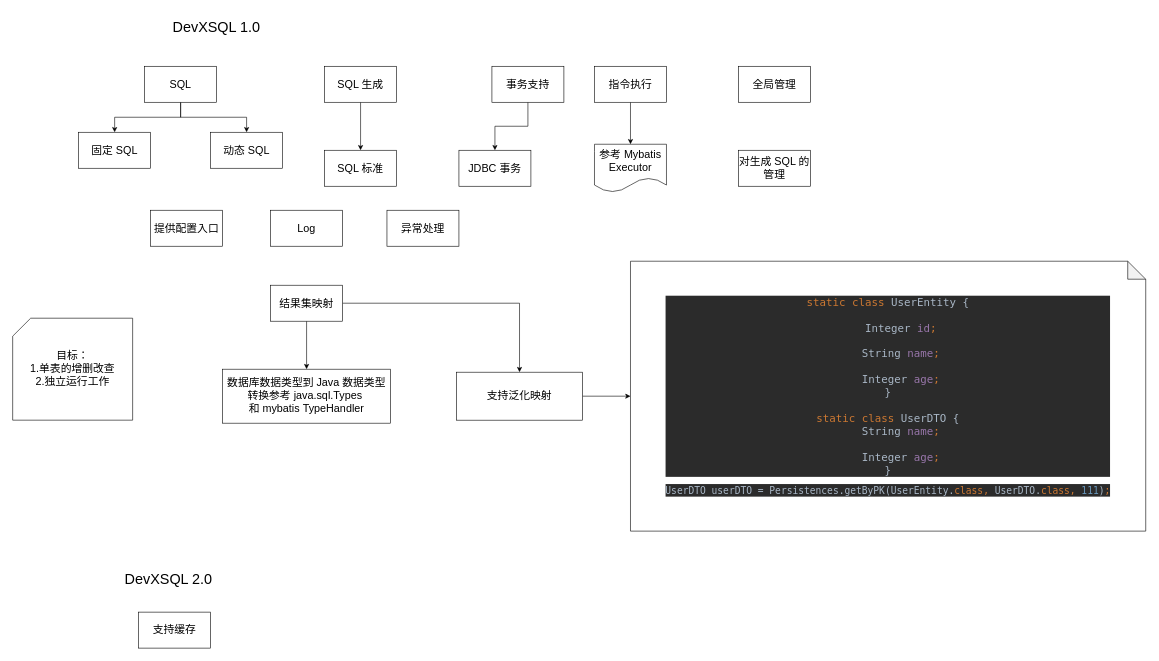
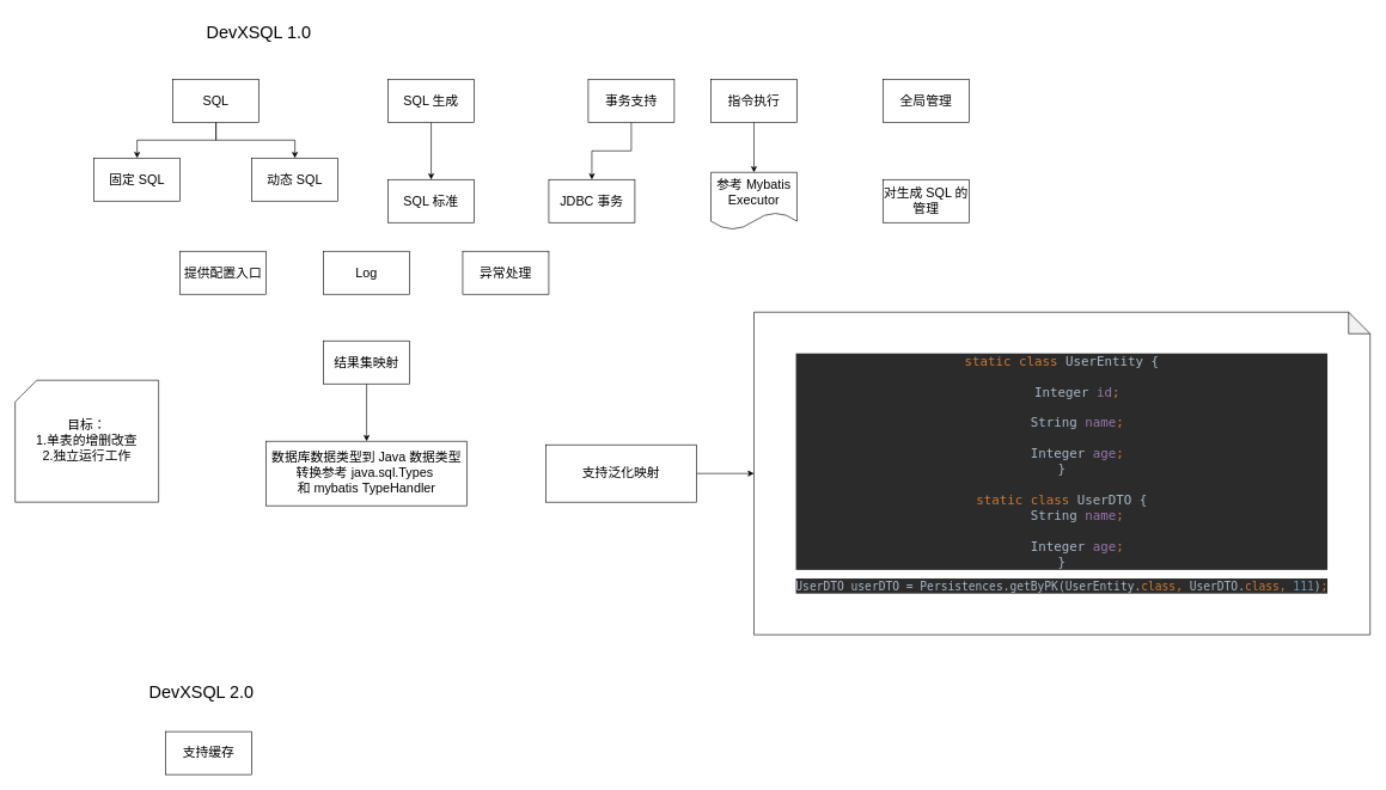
  <mxCell id="0" />
  <mxCell id="1" parent="0" />
  <mxCell id="2" style="edgeStyle=orthogonalEdgeStyle;rounded=0;orthogonalLoop=1;jettySize=auto;html=1;" edge="1" parent="1" source="4" target="21"><mxGeometry relative="1" as="geometry" /></mxCell>
  <mxCell id="3" style="edgeStyle=orthogonalEdgeStyle;rounded=0;orthogonalLoop=1;jettySize=auto;html=1;entryX=0.5;entryY=0;entryDx=0;entryDy=0;" edge="1" parent="1" source="4" target="22"><mxGeometry relative="1" as="geometry" /></mxCell>
  <mxCell id="4" value="&lt;font style=&quot;font-size: 18px;&quot;&gt;SQL&lt;/font&gt;" style="rounded=0;whiteSpace=wrap;html=1;" vertex="1" parent="1"><mxGeometry x="240" y="110" width="120" height="60" as="geometry" /></mxCell>
  <mxCell id="5" value="" style="edgeStyle=orthogonalEdgeStyle;rounded=0;orthogonalLoop=1;jettySize=auto;html=1;" edge="1" parent="1" source="6" target="14"><mxGeometry relative="1" as="geometry" /></mxCell>
  <mxCell id="6" value="&lt;font style=&quot;font-size: 18px;&quot;&gt;事务支持&lt;/font&gt;" style="rounded=0;whiteSpace=wrap;html=1;" vertex="1" parent="1"><mxGeometry x="819" y="110" width="120" height="60" as="geometry" /></mxCell>
  <mxCell id="7" value="" style="edgeStyle=orthogonalEdgeStyle;rounded=0;orthogonalLoop=1;jettySize=auto;html=1;" edge="1" parent="1" source="8" target="15"><mxGeometry relative="1" as="geometry" /></mxCell>
  <mxCell id="8" value="&lt;font style=&quot;font-size: 18px;&quot;&gt;指令执行&lt;/font&gt;" style="rounded=0;whiteSpace=wrap;html=1;" vertex="1" parent="1"><mxGeometry x="990" y="110" width="120" height="60" as="geometry" /></mxCell>
  <mxCell id="9" value="" style="edgeStyle=orthogonalEdgeStyle;rounded=0;orthogonalLoop=1;jettySize=auto;html=1;" edge="1" parent="1" source="11" target="16"><mxGeometry relative="1" as="geometry" /></mxCell>
- <mxCell id="10" style="edgeStyle=orthogonalEdgeStyle;rounded=0;orthogonalLoop=1;jettySize=auto;html=1;" edge="1" parent="1" source="11" target="18"><mxGeometry relative="1" as="geometry" /></mxCell>
  <mxCell id="11" value="&lt;font style=&quot;font-size: 18px;&quot;&gt;结果集映射&lt;/font&gt;" style="rounded=0;whiteSpace=wrap;html=1;" vertex="1" parent="1"><mxGeometry x="450" y="475" width="120" height="60" as="geometry" /></mxCell>
  <mxCell id="12" value="&lt;font style=&quot;font-size: 24px;&quot;&gt;DevXSQL 1.0&lt;/font&gt;" style="text;html=1;strokeColor=none;fillColor=none;align=center;verticalAlign=middle;whiteSpace=wrap;rounded=0;" vertex="1" parent="1"><mxGeometry x="280" y="20" width="160" height="50" as="geometry" /></mxCell>
  <mxCell id="13" value="&lt;font style=&quot;font-size: 18px;&quot;&gt;SQL 标准&lt;/font&gt;" style="rounded=0;whiteSpace=wrap;html=1;" vertex="1" parent="1"><mxGeometry x="540" y="250" width="120" height="60" as="geometry" /></mxCell>
  <mxCell id="14" value="&lt;font style=&quot;font-size: 18px;&quot;&gt;JDBC 事务&lt;/font&gt;" style="whiteSpace=wrap;html=1;rounded=0;" vertex="1" parent="1"><mxGeometry x="764" y="250" width="120" height="60" as="geometry" /></mxCell>
  <mxCell id="15" value="&lt;font style=&quot;font-size: 18px;&quot;&gt;参考 Mybatis Executor&lt;/font&gt;" style="shape=document;whiteSpace=wrap;html=1;boundedLbl=1;rounded=0;" vertex="1" parent="1"><mxGeometry x="990" y="240" width="120" height="80" as="geometry" /></mxCell>
  <mxCell id="16" value="&lt;font style=&quot;font-size: 18px;&quot;&gt;数据库数据类型到 Java 数据类型转换参考&amp;nbsp;java.sql.Types&amp;nbsp;&lt;br&gt;和 mybatis&amp;nbsp;TypeHandler&lt;/font&gt;" style="whiteSpace=wrap;html=1;rounded=0;" vertex="1" parent="1"><mxGeometry x="370" y="615" width="280" height="90" as="geometry" /></mxCell>
  <mxCell id="17" style="edgeStyle=orthogonalEdgeStyle;rounded=0;orthogonalLoop=1;jettySize=auto;html=1;" edge="1" parent="1" source="18" target="25"><mxGeometry relative="1" as="geometry" /></mxCell>
  <mxCell id="18" value="&lt;font style=&quot;font-size: 18px;&quot;&gt;支持泛化映射&lt;/font&gt;&lt;span style=&quot;font-size: 18px;&quot;&gt;&lt;br&gt;&lt;/span&gt;" style="whiteSpace=wrap;html=1;rounded=0;" vertex="1" parent="1"><mxGeometry x="760" y="620" width="210" height="80" as="geometry" /></mxCell>
  <mxCell id="19" value="&lt;font style=&quot;font-size: 18px;&quot;&gt;全局管理&lt;/font&gt;" style="rounded=0;whiteSpace=wrap;html=1;" vertex="1" parent="1"><mxGeometry x="1230" y="110" width="120" height="60" as="geometry" /></mxCell>
  <mxCell id="20" value="&lt;font style=&quot;font-size: 18px;&quot;&gt;对生成 SQL 的管理&lt;/font&gt;" style="whiteSpace=wrap;html=1;rounded=0;" vertex="1" parent="1"><mxGeometry x="1230" y="250" width="120" height="60" as="geometry" /></mxCell>
  <mxCell id="21" value="&lt;font style=&quot;font-size: 18px;&quot;&gt;固定 SQL&lt;/font&gt;" style="rounded=0;whiteSpace=wrap;html=1;" vertex="1" parent="1"><mxGeometry x="130" y="220" width="120" height="60" as="geometry" /></mxCell>
  <mxCell id="22" value="&lt;font style=&quot;font-size: 18px;&quot;&gt;动态 SQL&lt;/font&gt;" style="rounded=0;whiteSpace=wrap;html=1;" vertex="1" parent="1"><mxGeometry x="350" y="220" width="120" height="60" as="geometry" /></mxCell>
  <mxCell id="23" style="edgeStyle=orthogonalEdgeStyle;rounded=0;orthogonalLoop=1;jettySize=auto;html=1;entryX=0.5;entryY=0;entryDx=0;entryDy=0;" edge="1" parent="1" source="24" target="13"><mxGeometry relative="1" as="geometry" /></mxCell>
  <mxCell id="24" value="&lt;font style=&quot;font-size: 18px;&quot;&gt;SQL 生成&lt;/font&gt;" style="rounded=0;whiteSpace=wrap;html=1;" vertex="1" parent="1"><mxGeometry x="540" y="110" width="120" height="60" as="geometry" /></mxCell>
  <mxCell id="25" value="&lt;pre style=&quot;background-color: rgb(43, 43, 43); color: rgb(169, 183, 198); font-family: &amp;quot;JetBrains Mono&amp;quot;, monospace;&quot;&gt;&lt;font style=&quot;font-size: 18px;&quot;&gt;&lt;span style=&quot;color: rgb(204, 120, 50);&quot;&gt;static class &lt;/span&gt;UserEntity {&lt;br&gt;&lt;br&gt;    Integer &lt;span style=&quot;color: rgb(152, 118, 170);&quot;&gt;id&lt;/span&gt;&lt;span style=&quot;color: rgb(204, 120, 50);&quot;&gt;;&lt;br&gt;&lt;/span&gt;&lt;span style=&quot;color: rgb(204, 120, 50);&quot;&gt;&lt;br&gt;&lt;/span&gt;&lt;span style=&quot;color: rgb(204, 120, 50);&quot;&gt;    &lt;/span&gt;String &lt;span style=&quot;color: rgb(152, 118, 170);&quot;&gt;name&lt;/span&gt;&lt;span style=&quot;color: rgb(204, 120, 50);&quot;&gt;;&lt;br&gt;&lt;/span&gt;&lt;span style=&quot;color: rgb(204, 120, 50);&quot;&gt;&lt;br&gt;&lt;/span&gt;&lt;span style=&quot;color: rgb(204, 120, 50);&quot;&gt;    &lt;/span&gt;Integer &lt;span style=&quot;color: rgb(152, 118, 170);&quot;&gt;age&lt;/span&gt;&lt;span style=&quot;color: rgb(204, 120, 50);&quot;&gt;;&lt;br&gt;&lt;/span&gt;}&lt;br&gt;&lt;br&gt;&lt;span style=&quot;color: rgb(204, 120, 50);&quot;&gt;static class &lt;/span&gt;UserDTO {&lt;br&gt;    String &lt;span style=&quot;color: rgb(152, 118, 170);&quot;&gt;name&lt;/span&gt;&lt;span style=&quot;color: rgb(204, 120, 50);&quot;&gt;;&lt;br&gt;&lt;/span&gt;&lt;span style=&quot;color: rgb(204, 120, 50);&quot;&gt;&lt;br&gt;&lt;/span&gt;&lt;span style=&quot;color: rgb(204, 120, 50);&quot;&gt;    &lt;/span&gt;Integer &lt;span style=&quot;color: rgb(152, 118, 170);&quot;&gt;age&lt;/span&gt;&lt;span style=&quot;color: rgb(204, 120, 50);&quot;&gt;;&lt;br&gt;&lt;/span&gt;}&lt;/font&gt;&lt;/pre&gt;&lt;pre style=&quot;background-color: rgb(43, 43, 43); color: rgb(169, 183, 198); font-family: &amp;quot;JetBrains Mono&amp;quot;, monospace;&quot;&gt;&lt;pre style=&quot;font-family: &amp;quot;JetBrains Mono&amp;quot;, monospace;&quot;&gt;&lt;font size=&quot;3&quot;&gt;UserDTO userDTO = Persistences.getByPK(UserEntity.&lt;span style=&quot;color: rgb(204, 120, 50);&quot;&gt;class, &lt;/span&gt;UserDTO.&lt;span style=&quot;color: rgb(204, 120, 50);&quot;&gt;class, &lt;/span&gt;&lt;span style=&quot;color: rgb(104, 151, 187);&quot;&gt;111&lt;/span&gt;)&lt;/font&gt;&lt;span style=&quot;color: rgb(204, 120, 50);&quot;&gt;&lt;font size=&quot;3&quot;&gt;;&lt;/font&gt;&lt;span style=&quot;font-size: 13.5pt;&quot;&gt;&lt;br&gt;&lt;/span&gt;&lt;/span&gt;&lt;/pre&gt;&lt;/pre&gt;" style="shape=note;whiteSpace=wrap;html=1;backgroundOutline=1;darkOpacity=0.05;" vertex="1" parent="1"><mxGeometry x="1050" y="435" width="859" height="450" as="geometry" /></mxCell>
  <mxCell id="26" value="&lt;font style=&quot;font-size: 18px;&quot;&gt;目标：&lt;br&gt;1.单表的增删改查&lt;br&gt;2.独立运行工作&lt;br&gt;&lt;/font&gt;" style="shape=card;whiteSpace=wrap;html=1;" vertex="1" parent="1"><mxGeometry x="20" y="530" width="200" height="170" as="geometry" /></mxCell>
  <mxCell id="27" value="&lt;font style=&quot;font-size: 24px;&quot;&gt;DevXSQL 2.0&lt;/font&gt;" style="text;html=1;strokeColor=none;fillColor=none;align=center;verticalAlign=middle;whiteSpace=wrap;rounded=0;" vertex="1" parent="1"><mxGeometry x="200" y="940" width="160" height="50" as="geometry" /></mxCell>
  <mxCell id="28" value="&lt;font style=&quot;font-size: 18px;&quot;&gt;支持缓存&lt;/font&gt;" style="rounded=0;whiteSpace=wrap;html=1;" vertex="1" parent="1"><mxGeometry x="230" y="1020" width="120" height="60" as="geometry" /></mxCell>
  <mxCell id="29" value="&lt;font style=&quot;font-size: 18px;&quot;&gt;提供配置入口&lt;/font&gt;" style="rounded=0;whiteSpace=wrap;html=1;" vertex="1" parent="1"><mxGeometry x="250" y="350" width="120" height="60" as="geometry" /></mxCell>
  <mxCell id="30" value="&lt;font style=&quot;font-size: 18px;&quot;&gt;Log&lt;/font&gt;" style="rounded=0;whiteSpace=wrap;html=1;" vertex="1" parent="1"><mxGeometry x="450" y="350" width="120" height="60" as="geometry" /></mxCell>
  <mxCell id="31" value="&lt;span style=&quot;font-size: 18px;&quot;&gt;异常处理&lt;/span&gt;" style="rounded=0;whiteSpace=wrap;html=1;" vertex="1" parent="1"><mxGeometry x="644" y="350" width="120" height="60" as="geometry" /></mxCell>
